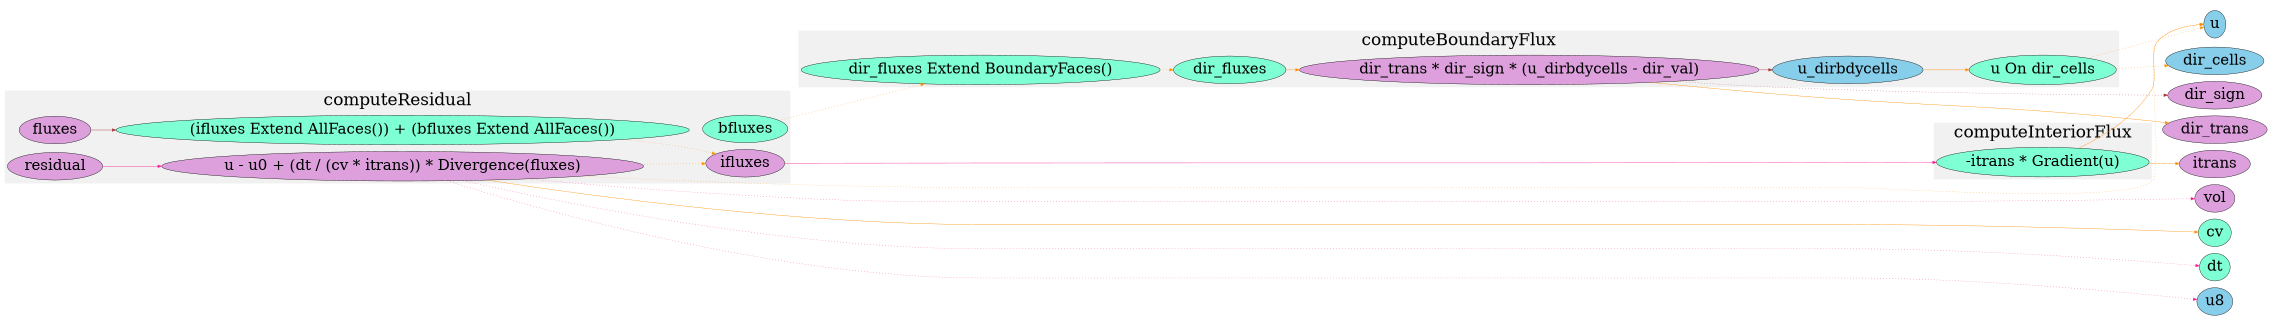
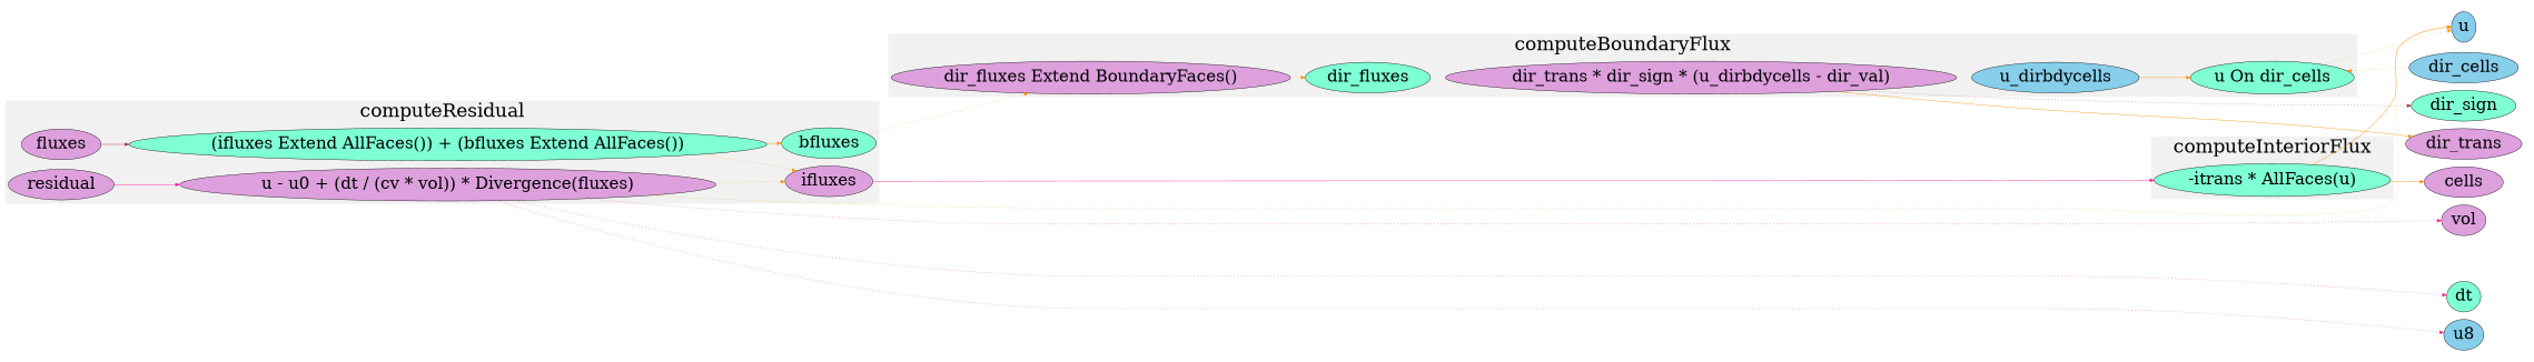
  digraph {
    compound=true
    fontsize=45
    nodesep=auto
    rankdir=LR
    splines=true
    node [fillcolor=plum fontsize=40 style=filled]
    edge [color=darkorange fontsize=40 style=solid]
    u [fillcolor=skyblue]
-   itrans
+   itrans [label=cells]
    vol
-   cv [fillcolor=aquamarine]
    dir_cells [fillcolor=skyblue]
-   dir_sign
+   dir_sign [fillcolor=aquamarine]
    dir_trans
    dt [fillcolor=aquamarine]
    n9 [fillcolor=skyblue label=u8]
    ifluxes
    bfluxes [fillcolor=aquamarine]
    fluxes
    residual
-   "u - u0 + (dt / (cv * vol)) * Divergence(fluxes)" [height=1.1 width=0.5 label="u - u0 + (dt / (cv * itrans)) * Divergence(fluxes)"]
+   "u - u0 + (dt / (cv * vol)) * Divergence(fluxes)" [height=1.1 width=0.5]
    "(ifluxes Extend AllFaces()) + (bfluxes Extend AllFaces())" [fillcolor=aquamarine height=1.1 width=0.5]
-   "-itrans * Gradient(u)" [fillcolor=aquamarine height=1.1 width=0.5]
+   "-itrans * Gradient(u)" [fillcolor=aquamarine height=1.1 width=0.5 label="-itrans * AllFaces(u)"]
    u_dirbdycells [fillcolor=skyblue]
    dir_fluxes [fillcolor=aquamarine]
-   "dir_fluxes Extend BoundaryFaces()" [fillcolor=aquamarine height=1.1 width=0.5]
+   "dir_fluxes Extend BoundaryFaces()" [height=1.1 width=0.5]
    "u On dir_cells" [fillcolor=aquamarine height=1.1 width=0.5]
    "dir_trans * dir_sign * (u_dirbdycells - dir_val)" [height=1.1 width=0.5]
    subgraph cluster_1 {
      color=white
      subgraph cluster_2 {
        color=white
        u
      }
      subgraph cluster_3 {
        color=white
        rank=max
        itrans
        vol
-       cv
        dir_cells
        dir_sign
        dir_trans
        dt
        n9
      }
    }
    subgraph cluster_4 {
      color=white
      fillcolor="#F1F1F1"
      label=computeResidual
      style=filled
      residual
      "u - u0 + (dt / (cv * vol)) * Divergence(fluxes)"
      "(ifluxes Extend AllFaces()) + (bfluxes Extend AllFaces())"
      subgraph sub_5 {
        color=white
        fillcolor="#F1F1F1"
        label=computeResidual
        style=filled
        fluxes
      }
      subgraph sub_6 {
        color=white
        fillcolor="#F1F1F1"
        label=computeResidual
        style=filled
        ifluxes
        bfluxes
      }
    }
    subgraph cluster_7 {
      color=white
      fillcolor="#F1F1F1"
      label=computeInteriorFlux
      style=filled
      "-itrans * Gradient(u)"
      subgraph sub_8 {
        color=white
        fillcolor="#F1F1F1"
        label=computeInteriorFlux
        style=filled
      }
    }
    subgraph cluster_9 {
      color=white
      fillcolor="#F1F1F1"
      label=computeBoundaryFlux
      style=filled
      "dir_fluxes Extend BoundaryFaces()"
      "u On dir_cells"
      "dir_trans * dir_sign * (u_dirbdycells - dir_val)"
      subgraph sub_10 {
        color=white
        fillcolor="#F1F1F1"
        label=computeBoundaryFlux
        style=filled
      }
      subgraph sub_11 {
        color=white
        fillcolor="#F1F1F1"
        label=computeBoundaryFlux
        style=filled
        u_dirbdycells
      }
      subgraph sub_12 {
        color=white
        fillcolor="#F1F1F1"
        label=computeBoundaryFlux
        style=filled
        dir_fluxes
      }
    }
    ifluxes -> "-itrans * Gradient(u)" [color=deeppink]
    bfluxes -> "dir_fluxes Extend BoundaryFaces()" [maxlen=2 style=dotted]
    fluxes -> "(ifluxes Extend AllFaces()) + (bfluxes Extend AllFaces())" [color=brown]
    residual -> "u - u0 + (dt / (cv * vol)) * Divergence(fluxes)" [color=deeppink]
    "u - u0 + (dt / (cv * vol)) * Divergence(fluxes)" -> u [style=dotted]
    "u - u0 + (dt / (cv * vol)) * Divergence(fluxes)" -> vol [color=deeppink style=dotted]
-   "u - u0 + (dt / (cv * vol)) * Divergence(fluxes)" -> cv
    "u - u0 + (dt / (cv * vol)) * Divergence(fluxes)" -> dt [color=deeppink style=dotted]
    "u - u0 + (dt / (cv * vol)) * Divergence(fluxes)" -> n9 [color=deeppink style=dotted]
    "u - u0 + (dt / (cv * vol)) * Divergence(fluxes)" -> ifluxes [style=dotted]
    "(ifluxes Extend AllFaces()) + (bfluxes Extend AllFaces())" -> ifluxes [style=dotted]
+   "(ifluxes Extend AllFaces()) + (bfluxes Extend AllFaces())" -> bfluxes
    "-itrans * Gradient(u)" -> u
    "-itrans * Gradient(u)" -> itrans
    u_dirbdycells -> "u On dir_cells"
-   dir_fluxes -> "dir_trans * dir_sign * (u_dirbdycells - dir_val)"
    "dir_fluxes Extend BoundaryFaces()" -> dir_fluxes [style=dotted]
    "u On dir_cells" -> u [style=dotted]
-   "u On dir_cells" -> dir_cells [style=dotted]
+   dir_cells -> "u On dir_cells" [style=dotted]
    "dir_trans * dir_sign * (u_dirbdycells - dir_val)" -> dir_sign [color=brown style=dotted]
    "dir_trans * dir_sign * (u_dirbdycells - dir_val)" -> dir_trans
-   "dir_trans * dir_sign * (u_dirbdycells - dir_val)" -> u_dirbdycells [color=brown]
  }
